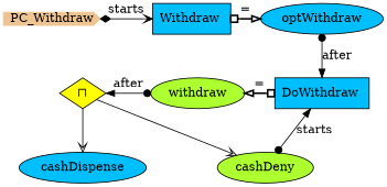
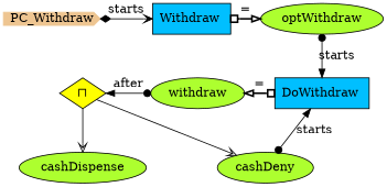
  digraph {
    node [shape=ellipse style=filled fillcolor=greenyellow]
    edge [dir=both]
    n1 [color=burlywood2 height=.2 label=PC_Withdraw shape=cds width=.2 fillcolor=""]
-   n2 [fillcolor=deepskyblue label=optWithdraw]
+   n2 [label=optWithdraw]
    n3 [fillcolor=deepskyblue label="Withdraw " shape=box]
    n4 [fillcolor=yellow label="⊓" shape=diamond]
    n5 [label=withdraw]
    n6 [fillcolor=deepskyblue label="DoWithdraw " shape=box]
-   n7 [fillcolor=deepskyblue label=cashDispense]
+   n7 [label=cashDispense]
    n8 [label=cashDeny]
    subgraph sub_1 {
      rank=min
      n1
      n2
      n3
    }
    subgraph sub_2 {
      rank=same
      n4
      n5
      n6
    }
    n1 -> n3 [arrowhead=open arrowtail=diamond label=starts]
-   n2 -> n6 [arrowtail=dot label=after]
+   n2 -> n6 [arrowtail=dot label=starts]
    n3 -> n2 [arrowhead=onormal arrowtail=obox label="=" penwidth=2]
    n4 -> n5 [arrowhead=dot label=after]
    n4 -> n7 [arrowhead=vee fillcolor=white dir=""]
    n4 -> n8 [arrowhead=vee fillcolor=white dir=""]
    n5 -> n6 [arrowhead=obox arrowtail=onormal label="=" penwidth=2]
    n8 -> n6 [arrowtail=dot label=starts]
  }
